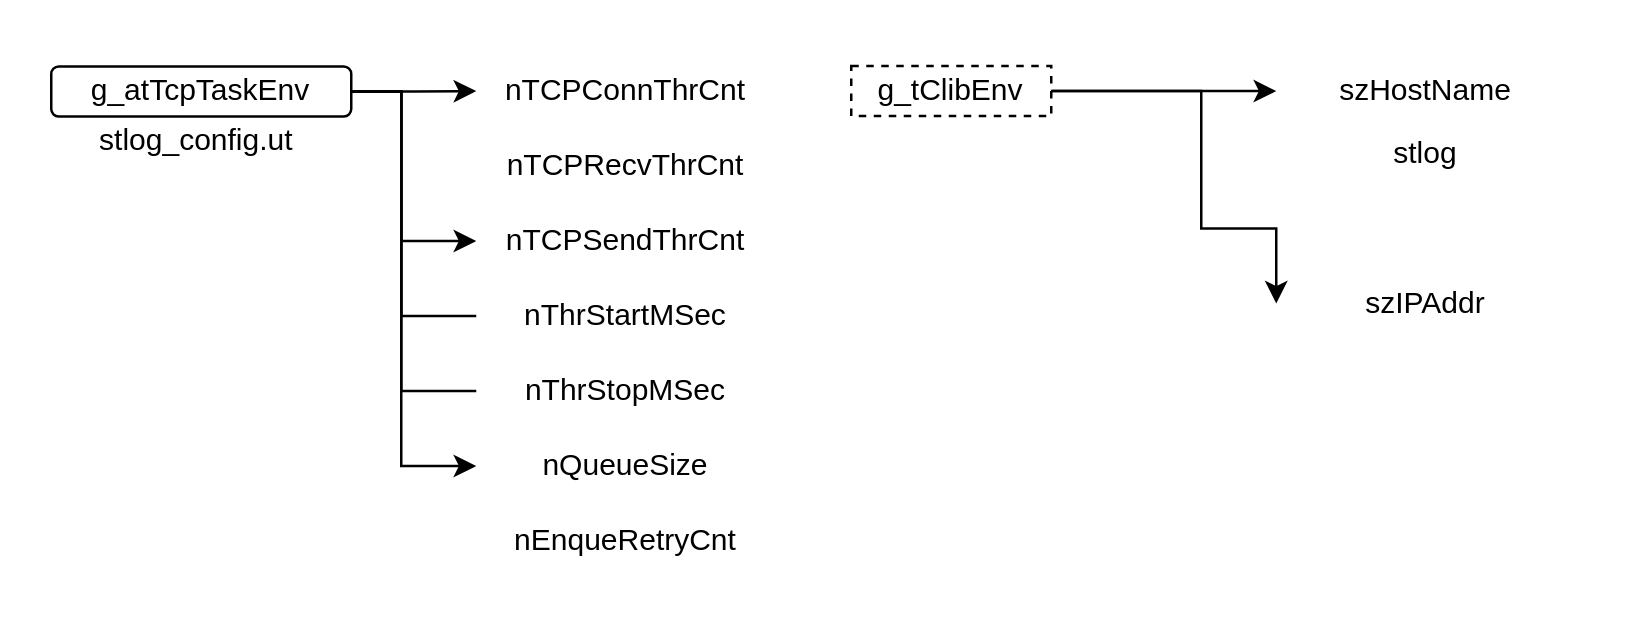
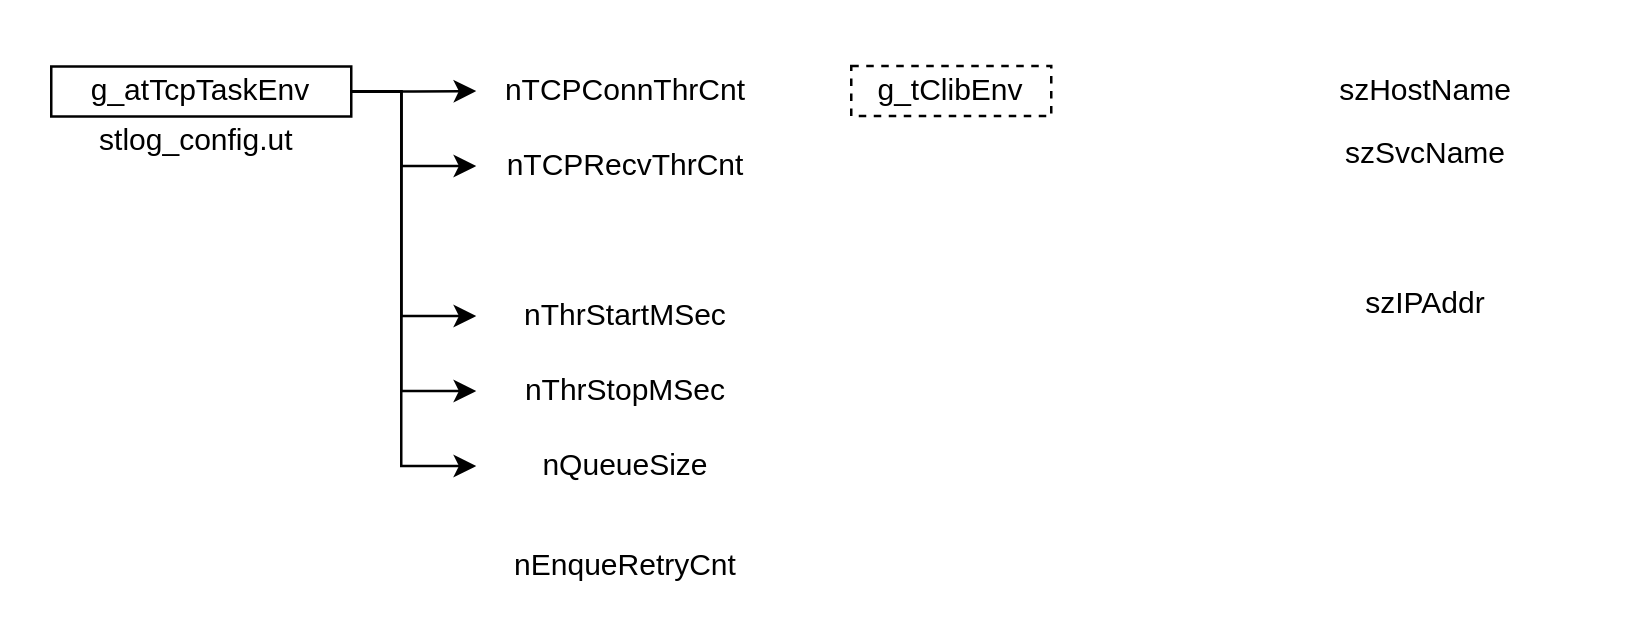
  <mxCell id="0" />
  <mxCell id="1" parent="0" />
- <mxCell id="2" style="edgeStyle=orthogonalEdgeStyle;rounded=0;orthogonalLoop=1;jettySize=auto;html=1;exitX=1;exitY=0.5;exitDx=0;exitDy=0;entryX=0;entryY=0.5;entryDx=0;entryDy=0;" edge="1" parent="1" source="3" target="18"><mxGeometry relative="1" as="geometry"><mxPoint x="510" y="35.62" as="targetPoint" /></mxGeometry></mxCell>
  <mxCell id="3" value="g_tClibEnv" style="rounded=0;whiteSpace=wrap;html=1;dashed=1;" vertex="1" parent="1"><mxGeometry x="340" y="25.81" width="80" height="20" as="geometry" /></mxCell>
  <mxCell id="4" style="edgeStyle=orthogonalEdgeStyle;rounded=0;orthogonalLoop=1;jettySize=auto;html=1;exitX=1;exitY=0.5;exitDx=0;exitDy=0;entryX=0;entryY=0.5;entryDx=0;entryDy=0;" edge="1" parent="1" source="5" target="6"><mxGeometry relative="1" as="geometry"><mxPoint x="220" y="35.81" as="targetPoint" /></mxGeometry></mxCell>
- <mxCell id="5" value="g_atTcpTaskEnv" style="whiteSpace=wrap;html=1;rounded=1;" vertex="1" parent="1"><mxGeometry x="20" y="26" width="120" height="20" as="geometry" /></mxCell>
+ <mxCell id="5" value="g_atTcpTaskEnv" style="rounded=0;whiteSpace=wrap;html=1;" vertex="1" parent="1"><mxGeometry x="20" y="26" width="120" height="20" as="geometry" /></mxCell>
  <mxCell id="6" value="nTCPConnThrCnt" style="text;html=1;align=center;verticalAlign=middle;whiteSpace=wrap;rounded=0;" vertex="1" parent="1"><mxGeometry x="190" y="20.81" width="120" height="30" as="geometry" /></mxCell>
+ <mxCell id="7" style="edgeStyle=orthogonalEdgeStyle;rounded=0;orthogonalLoop=1;jettySize=auto;html=1;exitX=1;exitY=0.5;exitDx=0;exitDy=0;entryX=0;entryY=0.5;entryDx=0;entryDy=0;" edge="1" parent="1" target="8" source="5"><mxGeometry relative="1" as="geometry"><mxPoint x="220" y="65.81" as="targetPoint" /><mxPoint x="140" y="66" as="sourcePoint" /><Array as="points"><mxPoint x="160" y="36" /><mxPoint x="160" y="66" /></Array></mxGeometry></mxCell>
  <mxCell id="8" value="nTCPRecvThrCnt" style="text;html=1;align=center;verticalAlign=middle;whiteSpace=wrap;rounded=0;" vertex="1" parent="1"><mxGeometry x="190" y="50.81" width="120" height="30" as="geometry" /></mxCell>
- <mxCell id="9" style="edgeStyle=orthogonalEdgeStyle;rounded=0;orthogonalLoop=1;jettySize=auto;html=1;exitX=1;exitY=0.5;exitDx=0;exitDy=0;entryX=0;entryY=0.5;entryDx=0;entryDy=0;" edge="1" parent="1" target="10" source="5"><mxGeometry relative="1" as="geometry"><mxPoint x="220" y="110.62" as="targetPoint" /><mxPoint x="140" y="80.81" as="sourcePoint" /><Array as="points"><mxPoint x="160" y="36" /><mxPoint x="160" y="96" /></Array></mxGeometry></mxCell>
- <mxCell id="10" value="nTCPSendThrCnt" style="text;html=1;align=center;verticalAlign=middle;whiteSpace=wrap;rounded=0;" vertex="1" parent="1"><mxGeometry x="190" y="80.81" width="120" height="30" as="geometry" /></mxCell>
- <mxCell id="11" style="edgeStyle=orthogonalEdgeStyle;rounded=0;orthogonalLoop=1;jettySize=auto;html=1;exitX=1;exitY=0.5;exitDx=0;exitDy=0;entryX=0;entryY=0.5;entryDx=0;entryDy=0;endArrow=none;" edge="1" parent="1" target="12" source="5"><mxGeometry relative="1" as="geometry"><mxPoint x="220" y="140.62" as="targetPoint" /><mxPoint x="140" y="66" as="sourcePoint" /><Array as="points"><mxPoint x="160" y="36" /><mxPoint x="160" y="126" /></Array></mxGeometry></mxCell>
+ <mxCell id="11" style="edgeStyle=orthogonalEdgeStyle;rounded=0;orthogonalLoop=1;jettySize=auto;html=1;exitX=1;exitY=0.5;exitDx=0;exitDy=0;entryX=0;entryY=0.5;entryDx=0;entryDy=0;" edge="1" parent="1" target="12" source="5"><mxGeometry relative="1" as="geometry"><mxPoint x="220" y="140.62" as="targetPoint" /><mxPoint x="140" y="66" as="sourcePoint" /><Array as="points"><mxPoint x="160" y="36" /><mxPoint x="160" y="126" /></Array></mxGeometry></mxCell>
  <mxCell id="12" value="nThrStartMSec" style="text;html=1;align=center;verticalAlign=middle;whiteSpace=wrap;rounded=0;" vertex="1" parent="1"><mxGeometry x="190" y="110.81" width="120" height="30" as="geometry" /></mxCell>
- <mxCell id="13" style="edgeStyle=orthogonalEdgeStyle;rounded=0;orthogonalLoop=1;jettySize=auto;html=1;exitX=1;exitY=0.5;exitDx=0;exitDy=0;entryX=0;entryY=0.5;entryDx=0;entryDy=0;endArrow=none;" edge="1" parent="1" target="14" source="5"><mxGeometry relative="1" as="geometry"><mxPoint x="220" y="170.62" as="targetPoint" /><mxPoint x="140" y="66" as="sourcePoint" /><Array as="points"><mxPoint x="160" y="36" /><mxPoint x="160" y="156" /></Array></mxGeometry></mxCell>
+ <mxCell id="13" style="edgeStyle=orthogonalEdgeStyle;rounded=0;orthogonalLoop=1;jettySize=auto;html=1;exitX=1;exitY=0.5;exitDx=0;exitDy=0;entryX=0;entryY=0.5;entryDx=0;entryDy=0;" edge="1" parent="1" target="14" source="5"><mxGeometry relative="1" as="geometry"><mxPoint x="220" y="170.62" as="targetPoint" /><mxPoint x="140" y="66" as="sourcePoint" /><Array as="points"><mxPoint x="160" y="36" /><mxPoint x="160" y="156" /></Array></mxGeometry></mxCell>
  <mxCell id="14" value="nThrStopMSec" style="text;html=1;align=center;verticalAlign=middle;whiteSpace=wrap;rounded=0;" vertex="1" parent="1"><mxGeometry x="190" y="140.81" width="120" height="30" as="geometry" /></mxCell>
  <mxCell id="15" style="edgeStyle=orthogonalEdgeStyle;rounded=0;orthogonalLoop=1;jettySize=auto;html=1;entryX=0;entryY=0.5;entryDx=0;entryDy=0;exitX=1;exitY=0.5;exitDx=0;exitDy=0;" edge="1" parent="1" target="16" source="5"><mxGeometry relative="1" as="geometry"><mxPoint x="220" y="200.62" as="targetPoint" /><mxPoint x="140" y="96" as="sourcePoint" /><Array as="points"><mxPoint x="160" y="36" /><mxPoint x="160" y="186" /></Array></mxGeometry></mxCell>
  <mxCell id="16" value="nQueueSize" style="text;html=1;align=center;verticalAlign=middle;whiteSpace=wrap;rounded=0;" vertex="1" parent="1"><mxGeometry x="190" y="170.81" width="120" height="30" as="geometry" /></mxCell>
- <mxCell id="17" value="nEnqueRetryCnt" style="text;html=1;align=center;verticalAlign=middle;whiteSpace=wrap;rounded=0;" vertex="1" parent="1"><mxGeometry x="190" y="200.81" width="120" height="30" as="geometry" /></mxCell>
+ <mxCell id="17" value="nEnqueRetryCnt" style="text;html=1;align=center;verticalAlign=middle;whiteSpace=wrap;rounded=0;" vertex="1" parent="1"><mxGeometry x="190" y="210.81" width="120" height="30" as="geometry" /></mxCell>
  <mxCell id="18" value="szHostName" style="text;html=1;align=center;verticalAlign=middle;whiteSpace=wrap;rounded=0;" vertex="1" parent="1"><mxGeometry x="510" y="20.81" width="120" height="30" as="geometry" /></mxCell>
  <mxCell id="19" value="stlog_config.ut&amp;nbsp;" style="text;html=1;align=center;verticalAlign=middle;whiteSpace=wrap;rounded=0;" vertex="1" parent="1"><mxGeometry x="20" y="46" width="120" height="20" as="geometry" /></mxCell>
- <mxCell id="20" value="stlog" style="text;html=1;align=center;verticalAlign=middle;whiteSpace=wrap;rounded=0;" vertex="1" parent="1"><mxGeometry x="510" y="45.81" width="120" height="30" as="geometry" /></mxCell>
- <mxCell id="21" style="edgeStyle=orthogonalEdgeStyle;rounded=0;orthogonalLoop=1;jettySize=auto;html=1;exitX=1;exitY=0.5;exitDx=0;exitDy=0;entryX=0;entryY=0.5;entryDx=0;entryDy=0;" edge="1" parent="1" target="22" source="3"><mxGeometry relative="1" as="geometry"><mxPoint x="510" y="90.62" as="targetPoint" /><mxPoint x="420" y="90.81" as="sourcePoint" /><Array as="points"><mxPoint x="480" y="35.81" /><mxPoint x="480" y="90.81" /></Array></mxGeometry></mxCell>
+ <mxCell id="20" value="szSvcName" style="text;html=1;align=center;verticalAlign=middle;whiteSpace=wrap;rounded=0;" vertex="1" parent="1"><mxGeometry x="510" y="45.81" width="120" height="30" as="geometry" /></mxCell>
  <mxCell id="22" value="szIPAddr" style="text;html=1;align=center;verticalAlign=middle;whiteSpace=wrap;rounded=0;" vertex="1" parent="1"><mxGeometry x="510" y="105.81" width="120" height="30" as="geometry" /></mxCell>
